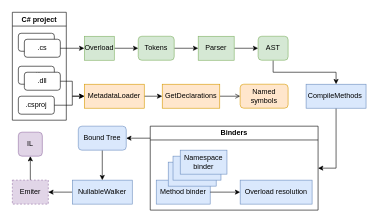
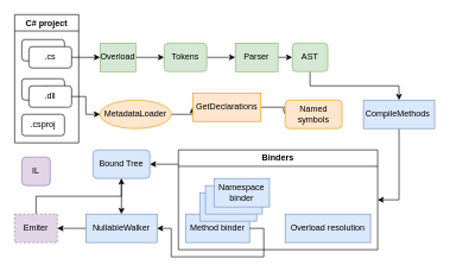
  <mxCell id="0" />
  <mxCell id="1" parent="0" />
  <mxCell id="2" style="edgeStyle=orthogonalEdgeStyle;rounded=0;orthogonalLoop=1;jettySize=auto;html=1;exitX=1;exitY=0.5;exitDx=0;exitDy=0;entryX=0;entryY=0.5;entryDx=0;entryDy=0;" parent="1" source="3" target="9" edge="1"><mxGeometry relative="1" as="geometry" /></mxCell>
  <mxCell id="3" value="Overload" style="rounded=0;whiteSpace=wrap;html=1;fillColor=#d5e8d4;strokeColor=#82b366;" parent="1" vertex="1"><mxGeometry x="140" y="60" width="50" height="40" as="geometry" /></mxCell>
  <mxCell id="4" style="edgeStyle=orthogonalEdgeStyle;rounded=0;orthogonalLoop=1;jettySize=auto;html=1;exitX=1;exitY=0.5;exitDx=0;exitDy=0;entryX=0;entryY=0.5;entryDx=0;entryDy=0;" parent="1" source="5" target="11" edge="1"><mxGeometry relative="1" as="geometry" /></mxCell>
  <mxCell id="5" value="Parser" style="rounded=0;whiteSpace=wrap;html=1;fillColor=#d5e8d4;strokeColor=#82b366;" parent="1" vertex="1"><mxGeometry x="330" y="60" width="60" height="40" as="geometry" /></mxCell>
- <mxCell id="6" style="edgeStyle=orthogonalEdgeStyle;rounded=0;orthogonalLoop=1;jettySize=auto;html=1;exitX=0.5;exitY=0;exitDx=0;exitDy=0;entryX=0.5;entryY=1;entryDx=0;entryDy=0;" parent="1" source="7" target="16" edge="1"><mxGeometry relative="1" as="geometry" /></mxCell>
+ <mxCell id="6" style="edgeStyle=orthogonalEdgeStyle;rounded=0;orthogonalLoop=1;jettySize=auto;html=1;exitX=0.5;exitY=0;exitDx=0;exitDy=0;" parent="1" source="7" target="15" edge="1"><mxGeometry relative="1" as="geometry" /></mxCell>
  <mxCell id="7" value="Emiter" style="rounded=0;whiteSpace=wrap;html=1;fillColor=#e1d5e7;strokeColor=#9673a6;dashed=1;" parent="1" vertex="1"><mxGeometry x="20" y="300" width="60" height="40" as="geometry" /></mxCell>
  <mxCell id="8" style="edgeStyle=orthogonalEdgeStyle;rounded=0;orthogonalLoop=1;jettySize=auto;html=1;exitX=1;exitY=0.5;exitDx=0;exitDy=0;entryX=0;entryY=0.5;entryDx=0;entryDy=0;" parent="1" source="9" target="5" edge="1"><mxGeometry relative="1" as="geometry" /></mxCell>
  <mxCell id="9" value="Tokens" style="rounded=1;whiteSpace=wrap;html=1;fillColor=#d5e8d4;strokeColor=#82b366;" parent="1" vertex="1"><mxGeometry x="230" y="60" width="60" height="40" as="geometry" /></mxCell>
  <mxCell id="10" style="edgeStyle=orthogonalEdgeStyle;rounded=0;orthogonalLoop=1;jettySize=auto;html=1;exitX=0.5;exitY=1;exitDx=0;exitDy=0;" edge="1" parent="1" source="11" target="28"><mxGeometry relative="1" as="geometry" /></mxCell>
- <mxCell id="11" value="AST" style="rounded=1;whiteSpace=wrap;html=1;fillColor=#d5e8d4;strokeColor=#82b366;" parent="1" vertex="1"><mxGeometry x="430" y="60" width="50" height="40" as="geometry" /></mxCell>
+ <mxCell id="11" value="AST" style="rounded=1;whiteSpace=wrap;html=1;fillColor=#d5e8d4;strokeColor=#82b366;" parent="1" vertex="1"><mxGeometry x="410" y="60" width="50" height="40" as="geometry" /></mxCell>
  <mxCell id="12" style="edgeStyle=orthogonalEdgeStyle;rounded=0;orthogonalLoop=1;jettySize=auto;html=1;exitX=0;exitY=0.5;exitDx=0;exitDy=0;entryX=1;entryY=0.5;entryDx=0;entryDy=0;" parent="1" source="13" target="7" edge="1"><mxGeometry relative="1" as="geometry" /></mxCell>
  <mxCell id="13" value="NullableWalker" style="rounded=0;whiteSpace=wrap;html=1;fillColor=#dae8fc;strokeColor=#6c8ebf;" parent="1" vertex="1"><mxGeometry x="120" y="300" width="100" height="40" as="geometry" /></mxCell>
  <mxCell id="14" style="edgeStyle=orthogonalEdgeStyle;rounded=0;orthogonalLoop=1;jettySize=auto;html=1;exitX=0.5;exitY=1;exitDx=0;exitDy=0;entryX=0.5;entryY=0;entryDx=0;entryDy=0;" parent="1" source="15" target="13" edge="1"><mxGeometry relative="1" as="geometry" /></mxCell>
  <mxCell id="15" value="Bound Tree" style="rounded=1;whiteSpace=wrap;html=1;fillColor=#dae8fc;strokeColor=#6c8ebf;" parent="1" vertex="1"><mxGeometry x="130" y="210" width="80" height="40" as="geometry" /></mxCell>
  <mxCell id="16" value="IL" style="rounded=1;whiteSpace=wrap;html=1;fillColor=#e1d5e7;strokeColor=#9673a6;" parent="1" vertex="1"><mxGeometry x="30" y="220" width="40" height="40" as="geometry" /></mxCell>
  <mxCell id="17" style="edgeStyle=orthogonalEdgeStyle;rounded=0;orthogonalLoop=1;jettySize=auto;html=1;exitX=1;exitY=0.5;exitDx=0;exitDy=0;entryX=0;entryY=0.5;entryDx=0;entryDy=0;" edge="1" parent="1" source="18" target="26"><mxGeometry relative="1" as="geometry" /></mxCell>
- <mxCell id="18" value="MetadataLoader" style="rounded=0;whiteSpace=wrap;html=1;fillColor=#ffe6cc;strokeColor=#d79b00;" parent="1" vertex="1"><mxGeometry x="140" y="140" width="100" height="40" as="geometry" /></mxCell>
+ <mxCell id="18" value="MetadataLoader" style="ellipse;whiteSpace=wrap;html=1;fillColor=#ffe6cc;strokeColor=#d79b00;" parent="1" vertex="1"><mxGeometry x="140" y="140" width="100" height="40" as="geometry" /></mxCell>
  <mxCell id="19" value="C# project" style="swimlane;whiteSpace=wrap;html=1;" parent="1" vertex="1"><mxGeometry x="20" y="20" width="90" height="180" as="geometry" /></mxCell>
  <mxCell id="20" value=".cs" style="rounded=1;whiteSpace=wrap;html=1;" parent="19" vertex="1"><mxGeometry x="10" y="35" width="60" height="30" as="geometry" /></mxCell>
  <mxCell id="21" value=".cs" style="rounded=1;whiteSpace=wrap;html=1;" parent="19" vertex="1"><mxGeometry x="20" y="45" width="60" height="30" as="geometry" /></mxCell>
  <mxCell id="22" value=".dll" style="rounded=1;whiteSpace=wrap;html=1;" parent="19" vertex="1"><mxGeometry x="10" y="90" width="60" height="30" as="geometry" /></mxCell>
  <mxCell id="23" value=".dll" style="rounded=1;whiteSpace=wrap;html=1;" parent="19" vertex="1"><mxGeometry x="20" y="100" width="60" height="30" as="geometry" /></mxCell>
  <mxCell id="24" value=".csproj" style="rounded=1;whiteSpace=wrap;html=1;" parent="19" vertex="1"><mxGeometry x="10" y="140" width="60" height="30" as="geometry" /></mxCell>
  <mxCell id="25" style="edgeStyle=orthogonalEdgeStyle;rounded=0;orthogonalLoop=1;jettySize=auto;html=1;exitX=1;exitY=0.5;exitDx=0;exitDy=0;entryX=0;entryY=0.5;entryDx=0;entryDy=0;endArrow=open;" edge="1" parent="1" source="26" target="40"><mxGeometry relative="1" as="geometry" /></mxCell>
- <mxCell id="26" value="GetDeclarations" style="rounded=0;whiteSpace=wrap;html=1;fillColor=#ffe6cc;strokeColor=#d79b00;" parent="1" vertex="1"><mxGeometry x="270" y="140" width="96" height="40" as="geometry" /></mxCell>
+ <mxCell id="26" value="GetDeclarations" style="rounded=0;whiteSpace=wrap;html=1;fillColor=#ffe6cc;strokeColor=#d79b00;" parent="1" vertex="1"><mxGeometry x="270" y="130" width="96" height="40" as="geometry" /></mxCell>
  <mxCell id="27" style="edgeStyle=orthogonalEdgeStyle;rounded=0;orthogonalLoop=1;jettySize=auto;html=1;exitX=0.5;exitY=1;exitDx=0;exitDy=0;entryX=1;entryY=0.5;entryDx=0;entryDy=0;" parent="1" source="28" target="32" edge="1"><mxGeometry relative="1" as="geometry" /></mxCell>
  <mxCell id="28" value="CompileMethods&amp;nbsp;" style="rounded=0;whiteSpace=wrap;html=1;fillColor=#dae8fc;strokeColor=#6c8ebf;" parent="1" vertex="1"><mxGeometry x="510" y="140" width="100" height="40" as="geometry" /></mxCell>
  <mxCell id="29" style="edgeStyle=orthogonalEdgeStyle;rounded=0;orthogonalLoop=1;jettySize=auto;html=1;exitX=1;exitY=0.5;exitDx=0;exitDy=0;entryX=0;entryY=0.5;entryDx=0;entryDy=0;" parent="1" source="21" target="3" edge="1"><mxGeometry relative="1" as="geometry" /></mxCell>
- <mxCell id="30" style="edgeStyle=orthogonalEdgeStyle;rounded=0;orthogonalLoop=1;jettySize=auto;html=1;exitX=1;exitY=0.5;exitDx=0;exitDy=0;entryX=0;entryY=0.5;entryDx=0;entryDy=0;" parent="1" source="24" target="18" edge="1"><mxGeometry relative="1" as="geometry"><Array as="points"><mxPoint x="120" y="175" /><mxPoint x="120" y="160" /></Array></mxGeometry></mxCell>
  <mxCell id="31" style="edgeStyle=orthogonalEdgeStyle;rounded=0;orthogonalLoop=1;jettySize=auto;html=1;exitX=1;exitY=0.5;exitDx=0;exitDy=0;" parent="1" source="23" target="18" edge="1"><mxGeometry relative="1" as="geometry" /></mxCell>
  <mxCell id="32" value="Binders" style="swimlane;whiteSpace=wrap;html=1;" parent="1" vertex="1"><mxGeometry x="250" y="210" width="280" height="140" as="geometry" /></mxCell>
  <mxCell id="33" value="Method binder" style="rounded=0;whiteSpace=wrap;html=1;fillColor=#dae8fc;strokeColor=#6c8ebf;" parent="32" vertex="1"><mxGeometry x="10" y="90" width="90" height="40" as="geometry" /></mxCell>
  <mxCell id="34" value="" style="rounded=0;whiteSpace=wrap;html=1;fillColor=#dae8fc;strokeColor=#6c8ebf;" parent="32" vertex="1"><mxGeometry x="30" y="60" width="80" height="40" as="geometry" /></mxCell>
- <mxCell id="35" style="edgeStyle=orthogonalEdgeStyle;rounded=0;orthogonalLoop=1;jettySize=auto;html=1;exitX=1;exitY=0.5;exitDx=0;exitDy=0;entryX=0;entryY=0.5;entryDx=0;entryDy=0;" parent="32" source="33" target="38" edge="1"><mxGeometry relative="1" as="geometry" /></mxCell>
+ <mxCell id="35" style="edgeStyle=orthogonalEdgeStyle;rounded=0;orthogonalLoop=1;jettySize=auto;html=1;exitX=1;exitY=0.5;exitDx=0;exitDy=0;" parent="32" source="33" target="13" edge="1"><mxGeometry relative="1" as="geometry" /></mxCell>
  <mxCell id="36" value="" style="rounded=0;whiteSpace=wrap;html=1;fillColor=#dae8fc;strokeColor=#6c8ebf;" parent="32" vertex="1"><mxGeometry x="38" y="50" width="80" height="40" as="geometry" /></mxCell>
  <mxCell id="37" value="Namespace binder" style="rounded=0;whiteSpace=wrap;html=1;fillColor=#dae8fc;strokeColor=#6c8ebf;" parent="32" vertex="1"><mxGeometry x="50" y="40" width="78" height="40" as="geometry" /></mxCell>
  <mxCell id="38" value="Overload resolution" style="rounded=0;whiteSpace=wrap;html=1;fillColor=#dae8fc;strokeColor=#6c8ebf;" parent="32" vertex="1"><mxGeometry x="150" y="90" width="120" height="40" as="geometry" /></mxCell>
  <mxCell id="39" value="" style="endArrow=classic;html=1;rounded=0;entryX=1;entryY=0.5;entryDx=0;entryDy=0;" parent="1" target="15" edge="1"><mxGeometry width="50" height="50" relative="1" as="geometry"><mxPoint x="250" y="230" as="sourcePoint" /><mxPoint x="300" y="420" as="targetPoint" /></mxGeometry></mxCell>
  <mxCell id="40" value="Named symbols" style="rounded=1;whiteSpace=wrap;html=1;fillColor=#ffe6cc;strokeColor=#d79b00;" vertex="1" parent="1"><mxGeometry x="400" y="140" width="80" height="40" as="geometry" /></mxCell>
